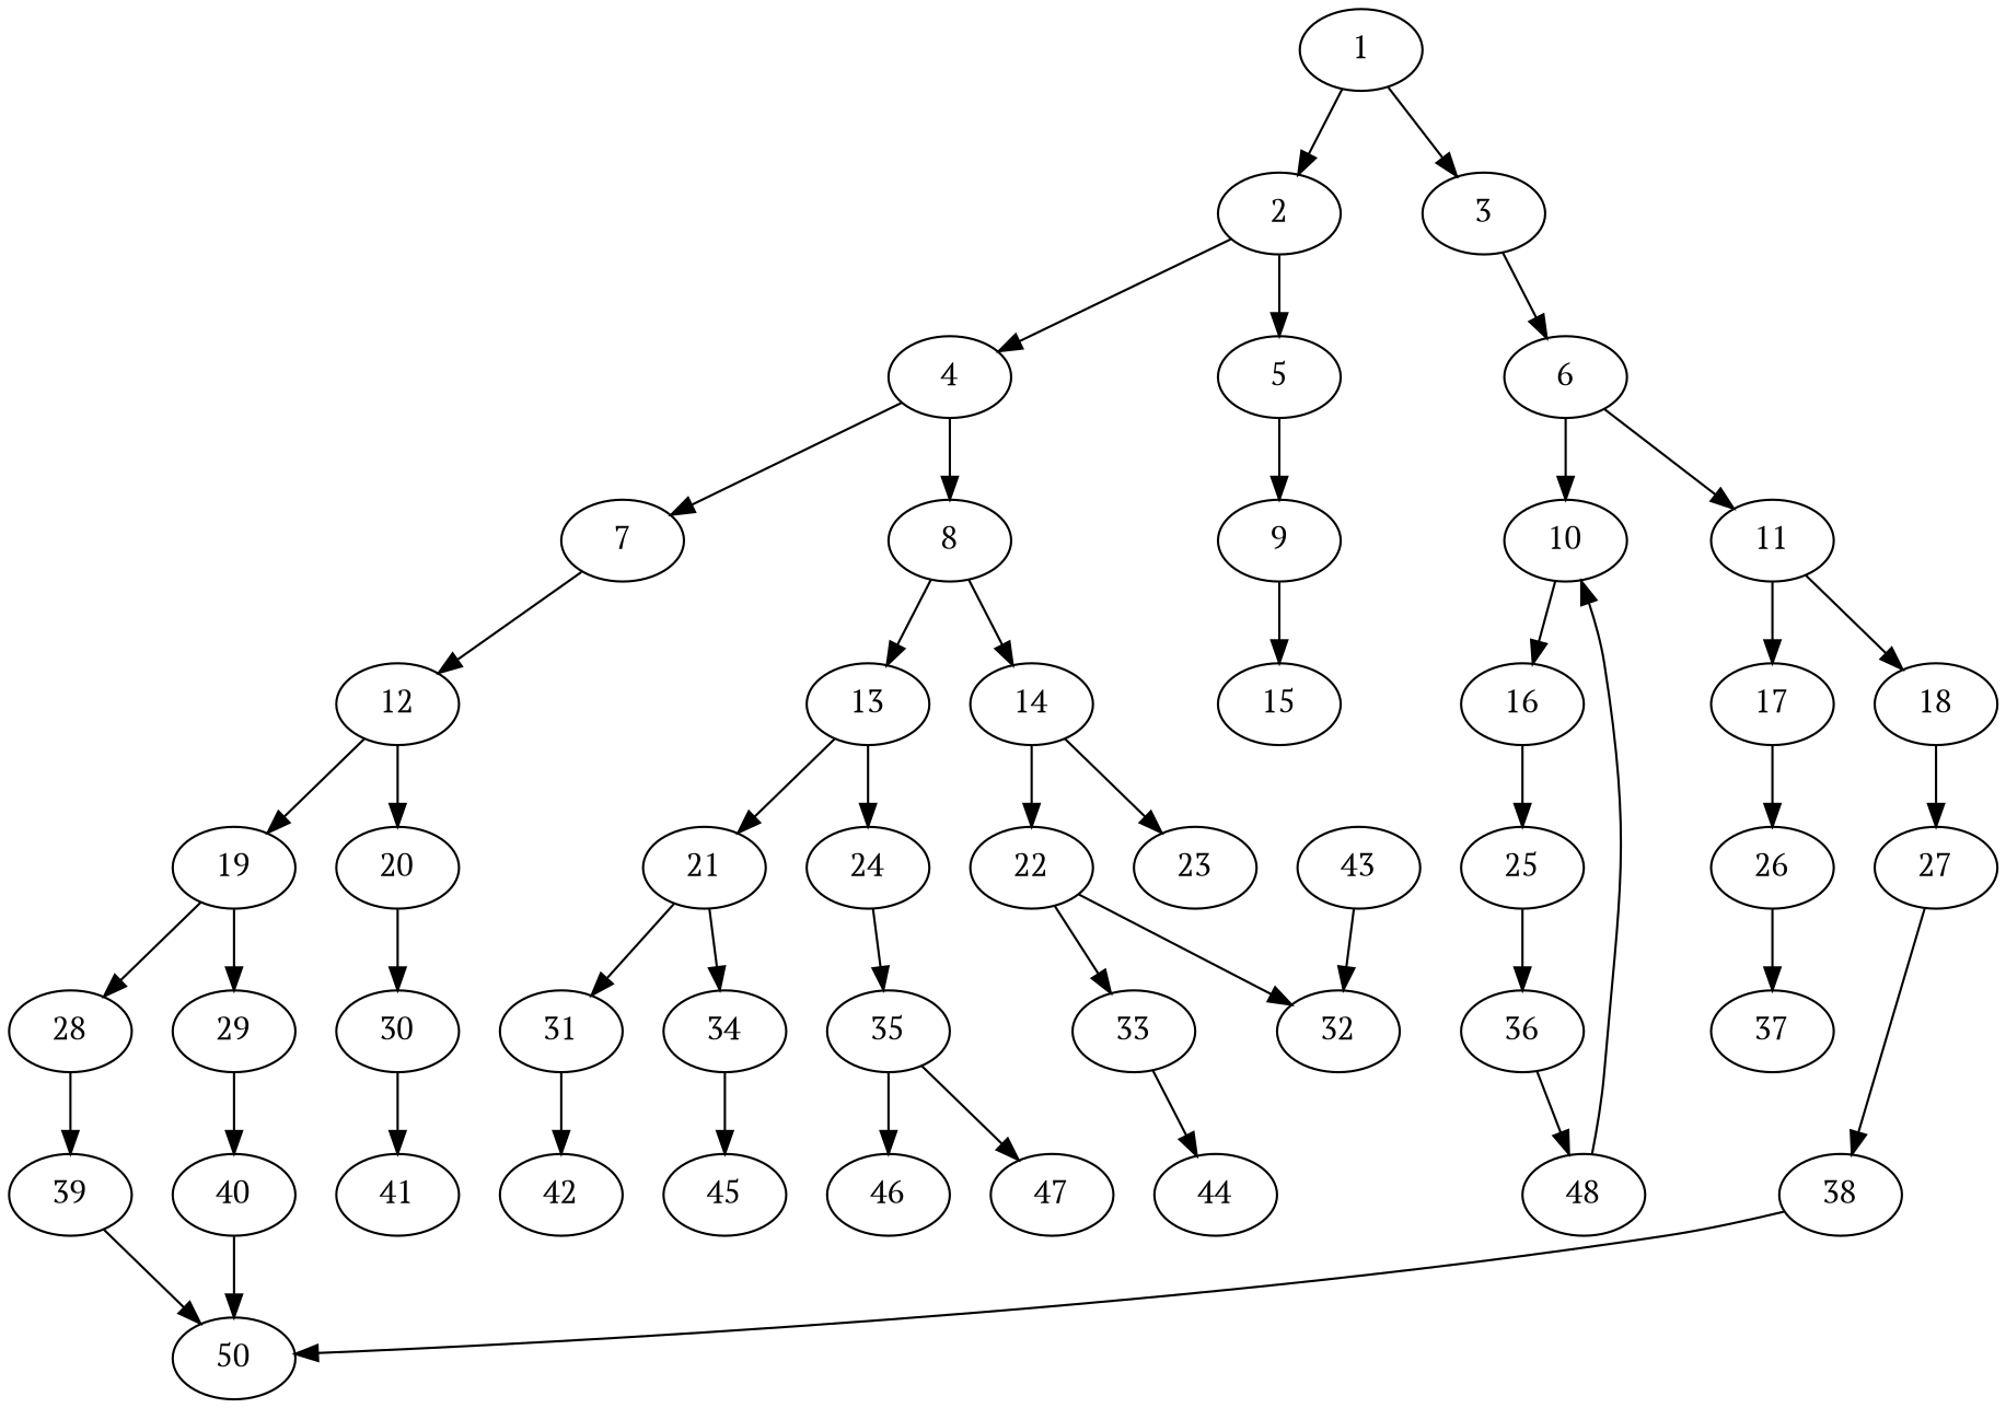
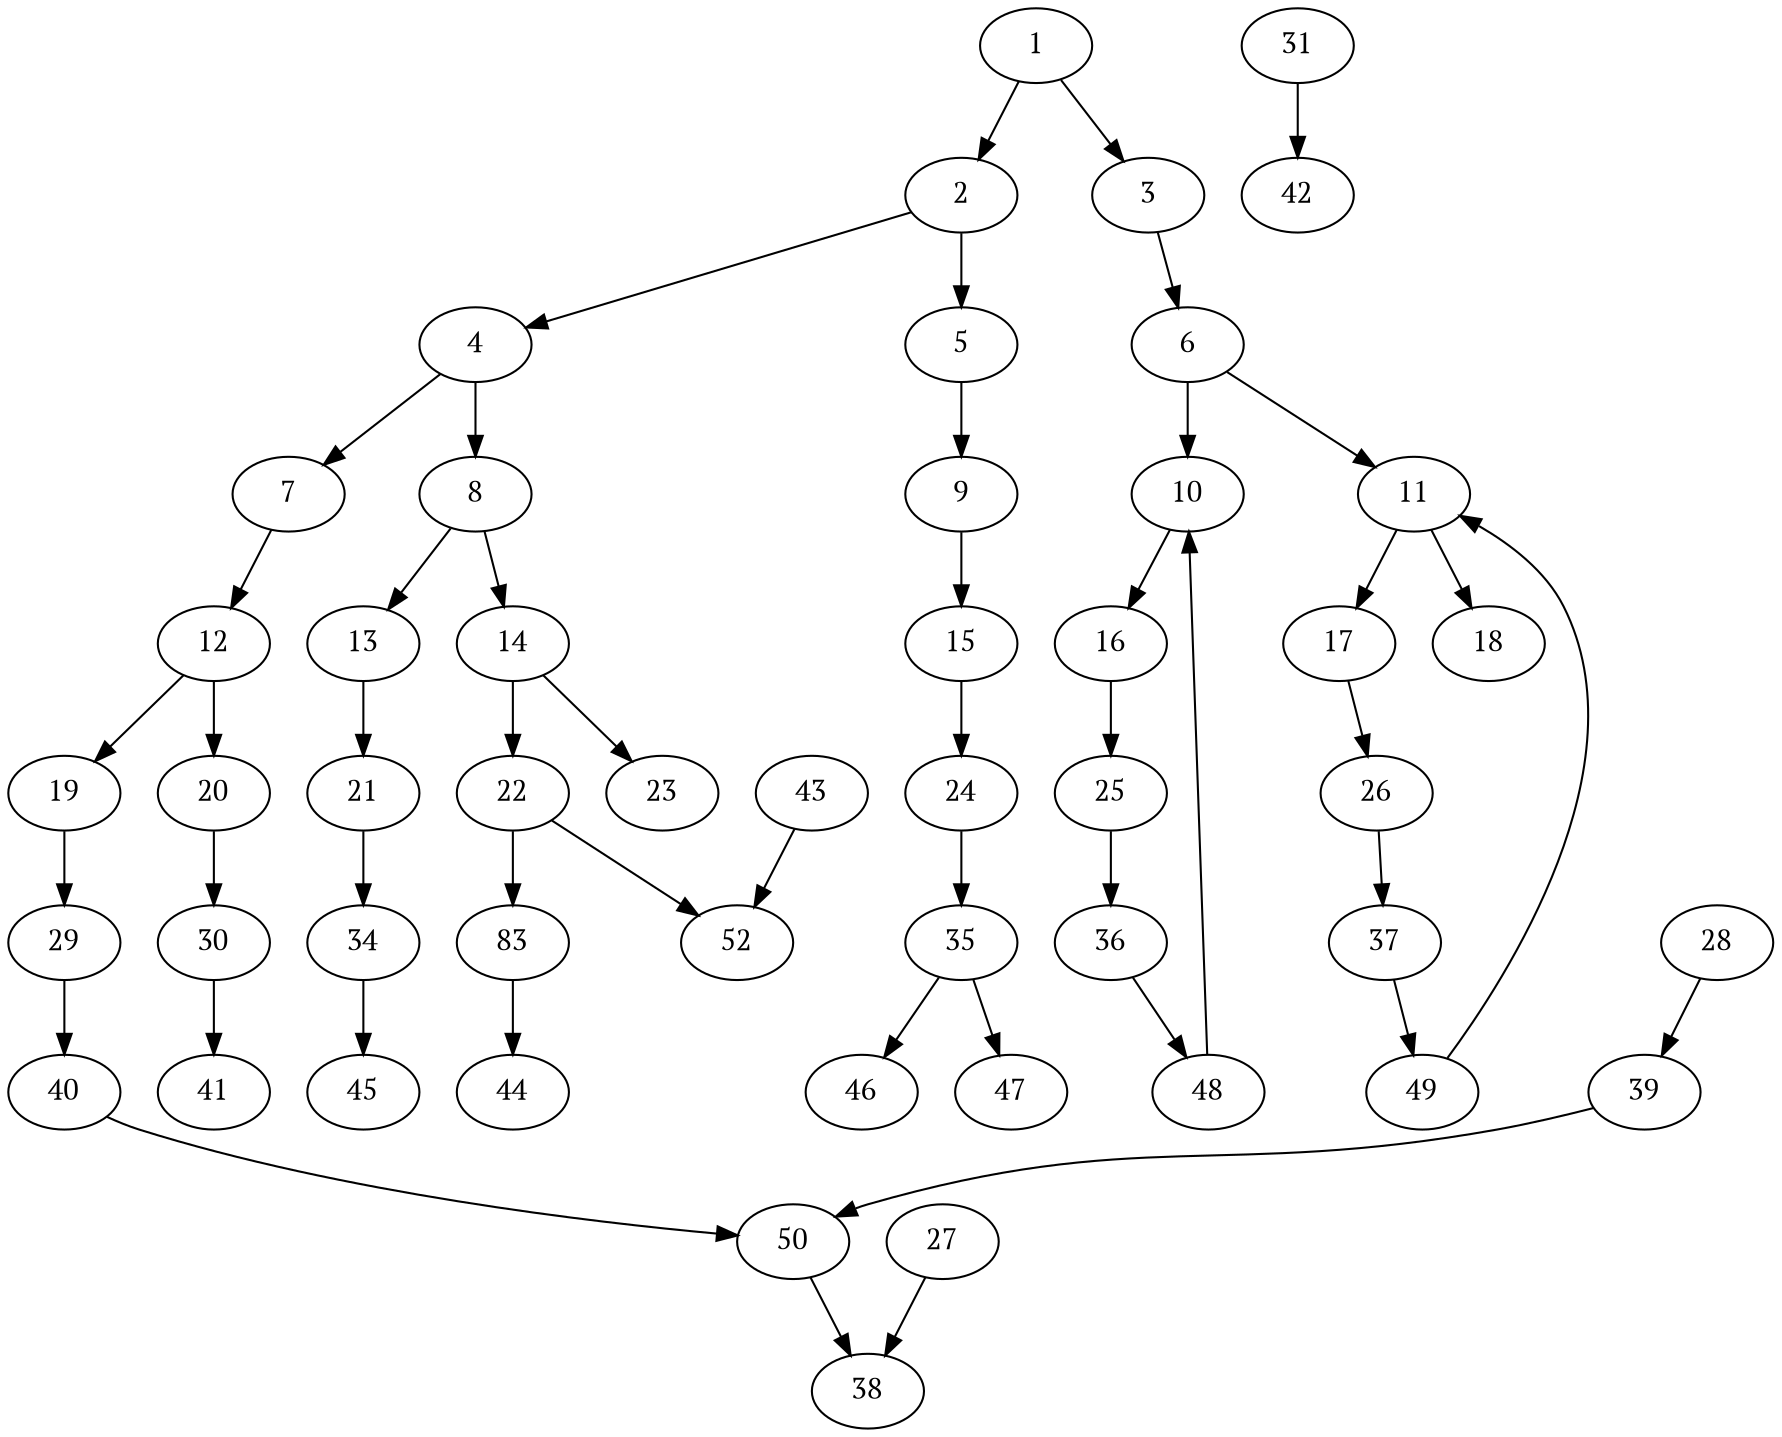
  digraph {
    fontname="PT Serif"
    node [fontname="PT Serif"]
    edge [fontname="PT Serif"]
    1
    2
    3
    4
    5
    6
    7
    8
    9
    10
    11
    12
    13
    14
    15
    16
    17
    18
    19
    20
    21
    22
    23
    24
    25
    26
    27
    28
    29
    30
    31
    34
-   32
-   33
+   32 [label=52]
+   33 [label=83]
    35
    36
    37
    38
    39
    40
    41
    42
    44
    45
    46
    47
    48
+   49
    50
    43
    1 -> 2
    1 -> 3
    2 -> 4
    2 -> 5
    3 -> 6
    4 -> 7
    4 -> 8
    5 -> 9
    6 -> 10
    6 -> 11
    7 -> 12
    8 -> 13
    8 -> 14
    9 -> 15
    10 -> 16
    11 -> 17
    11 -> 18
    12 -> 19
    12 -> 20
    13 -> 21
    14 -> 22
    14 -> 23
-   13 -> 24
+   15 -> 24
    16 -> 25
    17 -> 26
-   18 -> 27
-   19 -> 28
    19 -> 29
    20 -> 30
-   21 -> 31
    21 -> 34
    22 -> 32
    22 -> 33
    24 -> 35
    25 -> 36
    26 -> 37
    27 -> 38
    28 -> 39
    29 -> 40
    30 -> 41
    31 -> 42
    34 -> 45
    33 -> 44
    35 -> 46
    35 -> 47
    36 -> 48
-   38 -> 50
+   37 -> 49
+   50 -> 38
    39 -> 50
    40 -> 50
    48 -> 10
+   49 -> 11
    43 -> 32
  }
